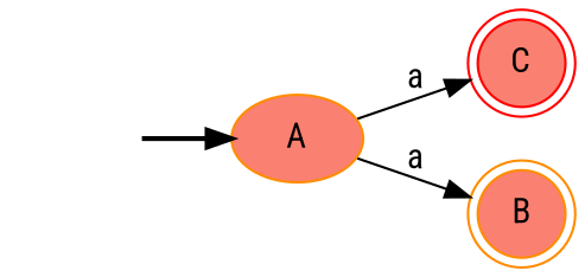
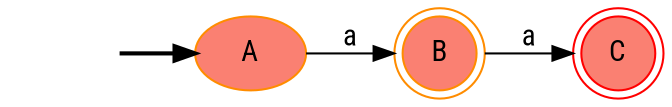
  digraph {
    fontname="Roboto Condensed"
    rankdir=LR
    node [fontname="Roboto Condensed" style=filled color=darkorange fillcolor=salmon]
    edge [fontname="Roboto Condensed"]
    fake [style=invisible color="" fillcolor=""]
    A [root=true]
    C [color=red shape=doublecircle]
    B [shape=doublecircle]
    fake -> A [style=bold]
-   A -> C [label=a]
+   B -> C [label=a]
    A -> B [label=a]
  }
